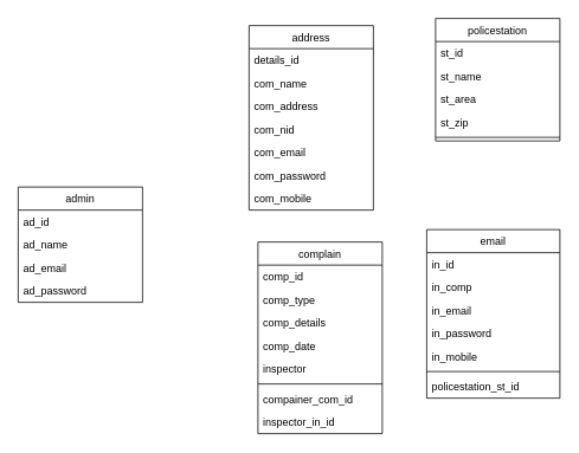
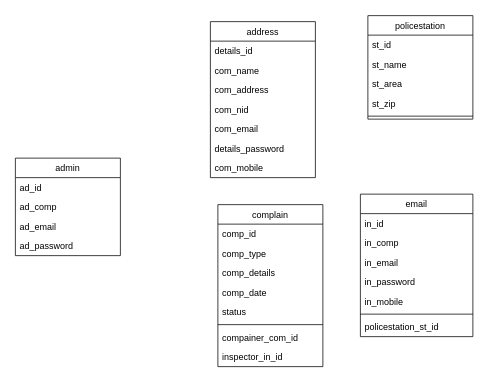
  <mxCell id="0" />
  <mxCell id="1" parent="0" />
  <mxCell id="2" value="address" style="swimlane;fontStyle=0;childLayout=stackLayout;horizontal=1;startSize=26;fillColor=none;horizontalStack=0;resizeParent=1;resizeParentMax=0;resizeLast=0;collapsible=1;marginBottom=0;" vertex="1" parent="1"><mxGeometry x="280" y="28" width="140" height="208" as="geometry" /></mxCell>
  <mxCell id="3" value="details_id" style="text;strokeColor=none;fillColor=none;align=left;verticalAlign=top;spacingLeft=4;spacingRight=4;overflow=hidden;rotatable=0;points=[[0,0.5],[1,0.5]];portConstraint=eastwest;" vertex="1" parent="2"><mxGeometry y="26" width="140" height="26" as="geometry" /></mxCell>
  <mxCell id="4" value="com_name" style="text;strokeColor=none;fillColor=none;align=left;verticalAlign=top;spacingLeft=4;spacingRight=4;overflow=hidden;rotatable=0;points=[[0,0.5],[1,0.5]];portConstraint=eastwest;" vertex="1" parent="2"><mxGeometry y="52" width="140" height="26" as="geometry" /></mxCell>
  <mxCell id="5" value="com_address" style="text;strokeColor=none;fillColor=none;align=left;verticalAlign=top;spacingLeft=4;spacingRight=4;overflow=hidden;rotatable=0;points=[[0,0.5],[1,0.5]];portConstraint=eastwest;" vertex="1" parent="2"><mxGeometry y="78" width="140" height="26" as="geometry" /></mxCell>
  <mxCell id="6" value="com_nid" style="text;strokeColor=none;fillColor=none;align=left;verticalAlign=top;spacingLeft=4;spacingRight=4;overflow=hidden;rotatable=0;points=[[0,0.5],[1,0.5]];portConstraint=eastwest;" vertex="1" parent="2"><mxGeometry y="104" width="140" height="26" as="geometry" /></mxCell>
  <mxCell id="7" value="com_email" style="text;strokeColor=none;fillColor=none;align=left;verticalAlign=top;spacingLeft=4;spacingRight=4;overflow=hidden;rotatable=0;points=[[0,0.5],[1,0.5]];portConstraint=eastwest;" vertex="1" parent="2"><mxGeometry y="130" width="140" height="26" as="geometry" /></mxCell>
- <mxCell id="8" value="com_password" style="text;strokeColor=none;fillColor=none;align=left;verticalAlign=top;spacingLeft=4;spacingRight=4;overflow=hidden;rotatable=0;points=[[0,0.5],[1,0.5]];portConstraint=eastwest;" vertex="1" parent="2"><mxGeometry y="156" width="140" height="26" as="geometry" /></mxCell>
+ <mxCell id="8" value="details_password" style="text;strokeColor=none;fillColor=none;align=left;verticalAlign=top;spacingLeft=4;spacingRight=4;overflow=hidden;rotatable=0;points=[[0,0.5],[1,0.5]];portConstraint=eastwest;" vertex="1" parent="2"><mxGeometry y="156" width="140" height="26" as="geometry" /></mxCell>
  <mxCell id="9" value="com_mobile" style="text;strokeColor=none;fillColor=none;align=left;verticalAlign=top;spacingLeft=4;spacingRight=4;overflow=hidden;rotatable=0;points=[[0,0.5],[1,0.5]];portConstraint=eastwest;" vertex="1" parent="2"><mxGeometry y="182" width="140" height="26" as="geometry" /></mxCell>
  <mxCell id="10" value="complain" style="swimlane;fontStyle=0;childLayout=stackLayout;horizontal=1;startSize=26;fillColor=none;horizontalStack=0;resizeParent=1;resizeParentMax=0;resizeLast=0;collapsible=1;marginBottom=0;" vertex="1" parent="1"><mxGeometry x="290" y="272" width="140" height="216" as="geometry" /></mxCell>
  <mxCell id="11" value="comp_id" style="text;strokeColor=none;fillColor=none;align=left;verticalAlign=top;spacingLeft=4;spacingRight=4;overflow=hidden;rotatable=0;points=[[0,0.5],[1,0.5]];portConstraint=eastwest;" vertex="1" parent="10"><mxGeometry y="26" width="140" height="26" as="geometry" /></mxCell>
  <mxCell id="12" value="comp_type" style="text;strokeColor=none;fillColor=none;align=left;verticalAlign=top;spacingLeft=4;spacingRight=4;overflow=hidden;rotatable=0;points=[[0,0.5],[1,0.5]];portConstraint=eastwest;" vertex="1" parent="10"><mxGeometry y="52" width="140" height="26" as="geometry" /></mxCell>
  <mxCell id="13" value="comp_details" style="text;strokeColor=none;fillColor=none;align=left;verticalAlign=top;spacingLeft=4;spacingRight=4;overflow=hidden;rotatable=0;points=[[0,0.5],[1,0.5]];portConstraint=eastwest;" vertex="1" parent="10"><mxGeometry y="78" width="140" height="26" as="geometry" /></mxCell>
  <mxCell id="14" value="comp_date" style="text;strokeColor=none;fillColor=none;align=left;verticalAlign=top;spacingLeft=4;spacingRight=4;overflow=hidden;rotatable=0;points=[[0,0.5],[1,0.5]];portConstraint=eastwest;" vertex="1" parent="10"><mxGeometry y="104" width="140" height="26" as="geometry" /></mxCell>
- <mxCell id="15" value="inspector" style="text;strokeColor=none;fillColor=none;align=left;verticalAlign=top;spacingLeft=4;spacingRight=4;overflow=hidden;rotatable=0;points=[[0,0.5],[1,0.5]];portConstraint=eastwest;" vertex="1" parent="10"><mxGeometry y="130" width="140" height="26" as="geometry" /></mxCell>
+ <mxCell id="15" value="status" style="text;strokeColor=none;fillColor=none;align=left;verticalAlign=top;spacingLeft=4;spacingRight=4;overflow=hidden;rotatable=0;points=[[0,0.5],[1,0.5]];portConstraint=eastwest;" vertex="1" parent="10"><mxGeometry y="130" width="140" height="26" as="geometry" /></mxCell>
  <mxCell id="16" value="" style="line;strokeWidth=1;fillColor=none;align=left;verticalAlign=middle;spacingTop=-1;spacingLeft=3;spacingRight=3;rotatable=0;labelPosition=right;points=[];portConstraint=eastwest;" vertex="1" parent="10"><mxGeometry y="156" width="140" height="8" as="geometry" /></mxCell>
  <mxCell id="17" value="compainer_com_id" style="text;strokeColor=none;fillColor=none;align=left;verticalAlign=top;spacingLeft=4;spacingRight=4;overflow=hidden;rotatable=0;points=[[0,0.5],[1,0.5]];portConstraint=eastwest;" vertex="1" parent="10"><mxGeometry y="164" width="140" height="26" as="geometry" /></mxCell>
  <mxCell id="18" value="inspector_in_id" style="text;strokeColor=none;fillColor=none;align=left;verticalAlign=top;spacingLeft=4;spacingRight=4;overflow=hidden;rotatable=0;points=[[0,0.5],[1,0.5]];portConstraint=eastwest;" vertex="1" parent="10"><mxGeometry y="190" width="140" height="26" as="geometry" /></mxCell>
  <mxCell id="19" value="email" style="swimlane;fontStyle=0;childLayout=stackLayout;horizontal=1;startSize=26;fillColor=none;horizontalStack=0;resizeParent=1;resizeParentMax=0;resizeLast=0;collapsible=1;marginBottom=0;" vertex="1" parent="1"><mxGeometry x="480" y="258" width="150" height="190" as="geometry" /></mxCell>
  <mxCell id="20" value="in_id" style="text;strokeColor=none;fillColor=none;align=left;verticalAlign=top;spacingLeft=4;spacingRight=4;overflow=hidden;rotatable=0;points=[[0,0.5],[1,0.5]];portConstraint=eastwest;" vertex="1" parent="19"><mxGeometry y="26" width="150" height="26" as="geometry" /></mxCell>
  <mxCell id="21" value="in_comp" style="text;strokeColor=none;fillColor=none;align=left;verticalAlign=top;spacingLeft=4;spacingRight=4;overflow=hidden;rotatable=0;points=[[0,0.5],[1,0.5]];portConstraint=eastwest;" vertex="1" parent="19"><mxGeometry y="52" width="150" height="26" as="geometry" /></mxCell>
  <mxCell id="22" value="in_email" style="text;strokeColor=none;fillColor=none;align=left;verticalAlign=top;spacingLeft=4;spacingRight=4;overflow=hidden;rotatable=0;points=[[0,0.5],[1,0.5]];portConstraint=eastwest;" vertex="1" parent="19"><mxGeometry y="78" width="150" height="26" as="geometry" /></mxCell>
  <mxCell id="23" value="in_password" style="text;strokeColor=none;fillColor=none;align=left;verticalAlign=top;spacingLeft=4;spacingRight=4;overflow=hidden;rotatable=0;points=[[0,0.5],[1,0.5]];portConstraint=eastwest;" vertex="1" parent="19"><mxGeometry y="104" width="150" height="26" as="geometry" /></mxCell>
  <mxCell id="24" value="in_mobile" style="text;strokeColor=none;fillColor=none;align=left;verticalAlign=top;spacingLeft=4;spacingRight=4;overflow=hidden;rotatable=0;points=[[0,0.5],[1,0.5]];portConstraint=eastwest;" vertex="1" parent="19"><mxGeometry y="130" width="150" height="26" as="geometry" /></mxCell>
  <mxCell id="25" value="" style="line;strokeWidth=1;fillColor=none;align=left;verticalAlign=middle;spacingTop=-1;spacingLeft=3;spacingRight=3;rotatable=0;labelPosition=right;points=[];portConstraint=eastwest;" vertex="1" parent="19"><mxGeometry y="156" width="150" height="8" as="geometry" /></mxCell>
  <mxCell id="26" value="policestation_st_id" style="text;strokeColor=none;fillColor=none;align=left;verticalAlign=top;spacingLeft=4;spacingRight=4;overflow=hidden;rotatable=0;points=[[0,0.5],[1,0.5]];portConstraint=eastwest;" vertex="1" parent="19"><mxGeometry y="164" width="150" height="26" as="geometry" /></mxCell>
  <mxCell id="27" value="policestation" style="swimlane;fontStyle=0;childLayout=stackLayout;horizontal=1;startSize=26;fillColor=none;horizontalStack=0;resizeParent=1;resizeParentMax=0;resizeLast=0;collapsible=1;marginBottom=0;" vertex="1" parent="1"><mxGeometry x="490" y="20" width="140" height="138" as="geometry" /></mxCell>
  <mxCell id="28" value="st_id" style="text;strokeColor=none;fillColor=none;align=left;verticalAlign=top;spacingLeft=4;spacingRight=4;overflow=hidden;rotatable=0;points=[[0,0.5],[1,0.5]];portConstraint=eastwest;" vertex="1" parent="27"><mxGeometry y="26" width="140" height="26" as="geometry" /></mxCell>
  <mxCell id="29" value="st_name" style="text;strokeColor=none;fillColor=none;align=left;verticalAlign=top;spacingLeft=4;spacingRight=4;overflow=hidden;rotatable=0;points=[[0,0.5],[1,0.5]];portConstraint=eastwest;" vertex="1" parent="27"><mxGeometry y="52" width="140" height="26" as="geometry" /></mxCell>
  <mxCell id="30" value="st_area" style="text;strokeColor=none;fillColor=none;align=left;verticalAlign=top;spacingLeft=4;spacingRight=4;overflow=hidden;rotatable=0;points=[[0,0.5],[1,0.5]];portConstraint=eastwest;" vertex="1" parent="27"><mxGeometry y="78" width="140" height="26" as="geometry" /></mxCell>
  <mxCell id="31" value="st_zip" style="text;strokeColor=none;fillColor=none;align=left;verticalAlign=top;spacingLeft=4;spacingRight=4;overflow=hidden;rotatable=0;points=[[0,0.5],[1,0.5]];portConstraint=eastwest;" vertex="1" parent="27"><mxGeometry y="104" width="140" height="26" as="geometry" /></mxCell>
  <mxCell id="32" value="" style="line;strokeWidth=1;fillColor=none;align=left;verticalAlign=middle;spacingTop=-1;spacingLeft=3;spacingRight=3;rotatable=0;labelPosition=right;points=[];portConstraint=eastwest;" vertex="1" parent="27"><mxGeometry y="130" width="140" height="8" as="geometry" /></mxCell>
  <mxCell id="33" value="admin" style="swimlane;fontStyle=0;childLayout=stackLayout;horizontal=1;startSize=26;fillColor=none;horizontalStack=0;resizeParent=1;resizeParentMax=0;resizeLast=0;collapsible=1;marginBottom=0;" vertex="1" parent="1"><mxGeometry x="20" y="210" width="140" height="130" as="geometry" /></mxCell>
  <mxCell id="34" value="ad_id" style="text;strokeColor=none;fillColor=none;align=left;verticalAlign=top;spacingLeft=4;spacingRight=4;overflow=hidden;rotatable=0;points=[[0,0.5],[1,0.5]];portConstraint=eastwest;" vertex="1" parent="33"><mxGeometry y="26" width="140" height="26" as="geometry" /></mxCell>
- <mxCell id="35" value="ad_name" style="text;strokeColor=none;fillColor=none;align=left;verticalAlign=top;spacingLeft=4;spacingRight=4;overflow=hidden;rotatable=0;points=[[0,0.5],[1,0.5]];portConstraint=eastwest;" vertex="1" parent="33"><mxGeometry y="52" width="140" height="26" as="geometry" /></mxCell>
+ <mxCell id="35" value="ad_comp" style="text;strokeColor=none;fillColor=none;align=left;verticalAlign=top;spacingLeft=4;spacingRight=4;overflow=hidden;rotatable=0;points=[[0,0.5],[1,0.5]];portConstraint=eastwest;" vertex="1" parent="33"><mxGeometry y="52" width="140" height="26" as="geometry" /></mxCell>
  <mxCell id="36" value="ad_email" style="text;strokeColor=none;fillColor=none;align=left;verticalAlign=top;spacingLeft=4;spacingRight=4;overflow=hidden;rotatable=0;points=[[0,0.5],[1,0.5]];portConstraint=eastwest;" vertex="1" parent="33"><mxGeometry y="78" width="140" height="26" as="geometry" /></mxCell>
  <mxCell id="37" value="ad_password" style="text;strokeColor=none;fillColor=none;align=left;verticalAlign=top;spacingLeft=4;spacingRight=4;overflow=hidden;rotatable=0;points=[[0,0.5],[1,0.5]];portConstraint=eastwest;" vertex="1" parent="33"><mxGeometry y="104" width="140" height="26" as="geometry" /></mxCell>
